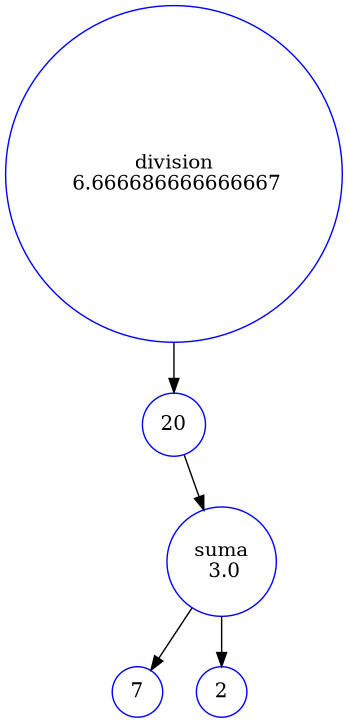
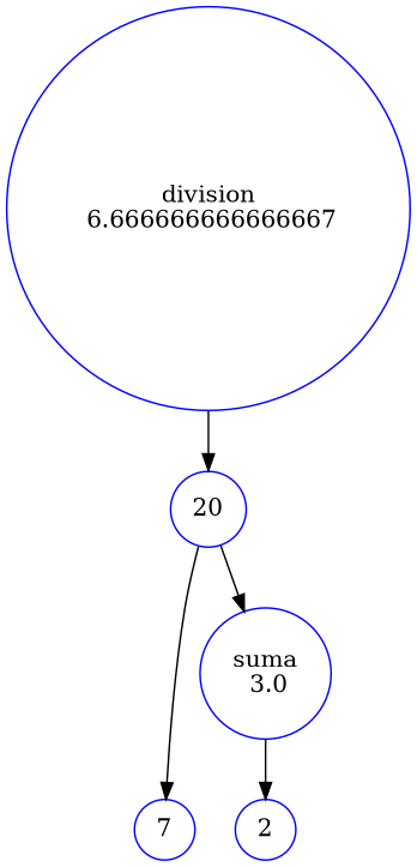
  digraph {
    rankdir=TR
    node [color=blue fillcolor=white shape=circle style=filled]
-   n1 [label="division\n 6.666686666666667"]
+   n1 [label="division\n 6.666666666666667"]
    n2 [label=20]
    n3 [label="suma\n 3.0"]
    n4 [label=7]
    n5 [label=2]
    n1 -> n2
    n2 -> n3
-   n3 -> n4
+   n2 -> n4
    n3 -> n5
  }
